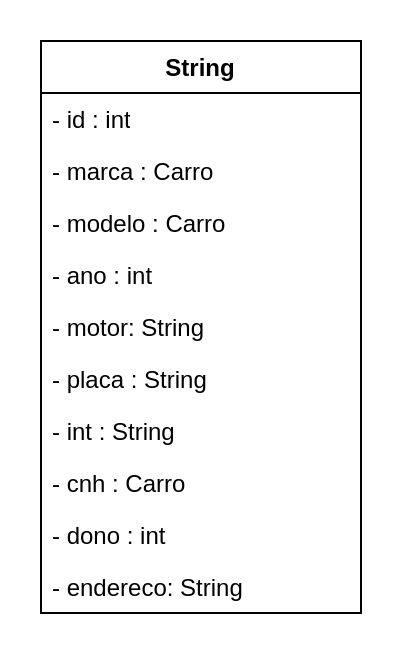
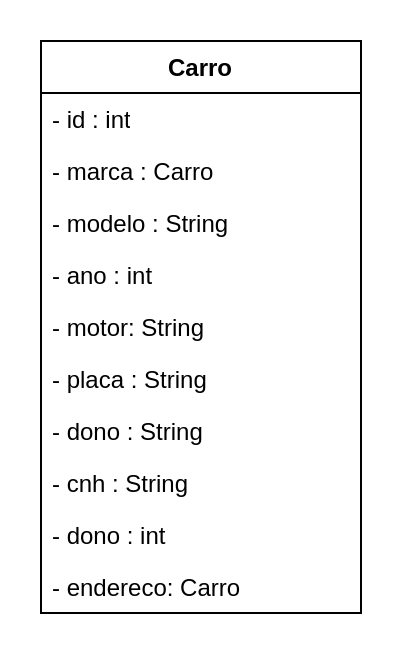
  <mxCell id="0" />
  <mxCell id="1" parent="0" />
- <mxCell id="2" value="String" style="swimlane;fontStyle=1;align=center;verticalAlign=top;childLayout=stackLayout;horizontal=1;startSize=26;horizontalStack=0;resizeParent=1;resizeParentMax=0;resizeLast=0;collapsible=1;marginBottom=0;whiteSpace=wrap;html=1;" vertex="1" parent="1"><mxGeometry x="20" y="20" width="160" height="286" as="geometry" /></mxCell>
+ <mxCell id="2" value="Carro" style="swimlane;fontStyle=1;align=center;verticalAlign=top;childLayout=stackLayout;horizontal=1;startSize=26;horizontalStack=0;resizeParent=1;resizeParentMax=0;resizeLast=0;collapsible=1;marginBottom=0;whiteSpace=wrap;html=1;" vertex="1" parent="1"><mxGeometry x="20" y="20" width="160" height="286" as="geometry" /></mxCell>
  <mxCell id="3" value="- id : int" style="text;strokeColor=none;fillColor=none;align=left;verticalAlign=top;spacingLeft=4;spacingRight=4;overflow=hidden;rotatable=0;points=[[0,0.5],[1,0.5]];portConstraint=eastwest;whiteSpace=wrap;html=1;" vertex="1" parent="2"><mxGeometry y="26" width="160" height="26" as="geometry" /></mxCell>
  <mxCell id="4" value="- marca : Carro" style="text;strokeColor=none;fillColor=none;align=left;verticalAlign=top;spacingLeft=4;spacingRight=4;overflow=hidden;rotatable=0;points=[[0,0.5],[1,0.5]];portConstraint=eastwest;whiteSpace=wrap;html=1;" vertex="1" parent="2"><mxGeometry y="52" width="160" height="26" as="geometry" /></mxCell>
- <mxCell id="5" value="- modelo : Carro" style="text;strokeColor=none;fillColor=none;align=left;verticalAlign=top;spacingLeft=4;spacingRight=4;overflow=hidden;rotatable=0;points=[[0,0.5],[1,0.5]];portConstraint=eastwest;whiteSpace=wrap;html=1;" vertex="1" parent="2"><mxGeometry y="78" width="160" height="26" as="geometry" /></mxCell>
+ <mxCell id="5" value="- modelo : String" style="text;strokeColor=none;fillColor=none;align=left;verticalAlign=top;spacingLeft=4;spacingRight=4;overflow=hidden;rotatable=0;points=[[0,0.5],[1,0.5]];portConstraint=eastwest;whiteSpace=wrap;html=1;" vertex="1" parent="2"><mxGeometry y="78" width="160" height="26" as="geometry" /></mxCell>
  <mxCell id="6" value="- ano : int" style="text;strokeColor=none;fillColor=none;align=left;verticalAlign=top;spacingLeft=4;spacingRight=4;overflow=hidden;rotatable=0;points=[[0,0.5],[1,0.5]];portConstraint=eastwest;whiteSpace=wrap;html=1;" vertex="1" parent="2"><mxGeometry y="104" width="160" height="26" as="geometry" /></mxCell>
  <mxCell id="7" value="- motor: String" style="text;strokeColor=none;fillColor=none;align=left;verticalAlign=top;spacingLeft=4;spacingRight=4;overflow=hidden;rotatable=0;points=[[0,0.5],[1,0.5]];portConstraint=eastwest;whiteSpace=wrap;html=1;" vertex="1" parent="2"><mxGeometry y="130" width="160" height="26" as="geometry" /></mxCell>
  <mxCell id="8" value="- placa : String" style="text;strokeColor=none;fillColor=none;align=left;verticalAlign=top;spacingLeft=4;spacingRight=4;overflow=hidden;rotatable=0;points=[[0,0.5],[1,0.5]];portConstraint=eastwest;whiteSpace=wrap;html=1;" vertex="1" parent="2"><mxGeometry y="156" width="160" height="26" as="geometry" /></mxCell>
- <mxCell id="9" value="- int : String" style="text;strokeColor=none;fillColor=none;align=left;verticalAlign=top;spacingLeft=4;spacingRight=4;overflow=hidden;rotatable=0;points=[[0,0.5],[1,0.5]];portConstraint=eastwest;whiteSpace=wrap;html=1;" vertex="1" parent="2"><mxGeometry y="182" width="160" height="26" as="geometry" /></mxCell>
- <mxCell id="10" value="- cnh : Carro" style="text;strokeColor=none;fillColor=none;align=left;verticalAlign=top;spacingLeft=4;spacingRight=4;overflow=hidden;rotatable=0;points=[[0,0.5],[1,0.5]];portConstraint=eastwest;whiteSpace=wrap;html=1;" vertex="1" parent="2"><mxGeometry y="208" width="160" height="26" as="geometry" /></mxCell>
+ <mxCell id="9" value="- dono : String" style="text;strokeColor=none;fillColor=none;align=left;verticalAlign=top;spacingLeft=4;spacingRight=4;overflow=hidden;rotatable=0;points=[[0,0.5],[1,0.5]];portConstraint=eastwest;whiteSpace=wrap;html=1;" vertex="1" parent="2"><mxGeometry y="182" width="160" height="26" as="geometry" /></mxCell>
+ <mxCell id="10" value="- cnh : String" style="text;strokeColor=none;fillColor=none;align=left;verticalAlign=top;spacingLeft=4;spacingRight=4;overflow=hidden;rotatable=0;points=[[0,0.5],[1,0.5]];portConstraint=eastwest;whiteSpace=wrap;html=1;" vertex="1" parent="2"><mxGeometry y="208" width="160" height="26" as="geometry" /></mxCell>
  <mxCell id="11" value="- dono : int" style="text;strokeColor=none;fillColor=none;align=left;verticalAlign=top;spacingLeft=4;spacingRight=4;overflow=hidden;rotatable=0;points=[[0,0.5],[1,0.5]];portConstraint=eastwest;whiteSpace=wrap;html=1;" vertex="1" parent="2"><mxGeometry y="234" width="160" height="26" as="geometry" /></mxCell>
- <mxCell id="12" value="- endereco: String" style="text;strokeColor=none;fillColor=none;align=left;verticalAlign=top;spacingLeft=4;spacingRight=4;overflow=hidden;rotatable=0;points=[[0,0.5],[1,0.5]];portConstraint=eastwest;whiteSpace=wrap;html=1;" vertex="1" parent="2"><mxGeometry y="260" width="160" height="26" as="geometry" /></mxCell>
+ <mxCell id="12" value="- endereco: Carro" style="text;strokeColor=none;fillColor=none;align=left;verticalAlign=top;spacingLeft=4;spacingRight=4;overflow=hidden;rotatable=0;points=[[0,0.5],[1,0.5]];portConstraint=eastwest;whiteSpace=wrap;html=1;" vertex="1" parent="2"><mxGeometry y="260" width="160" height="26" as="geometry" /></mxCell>
